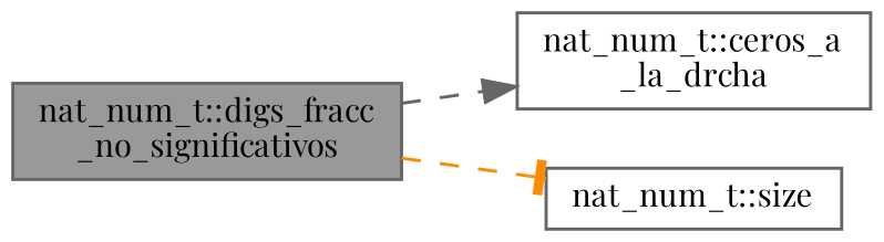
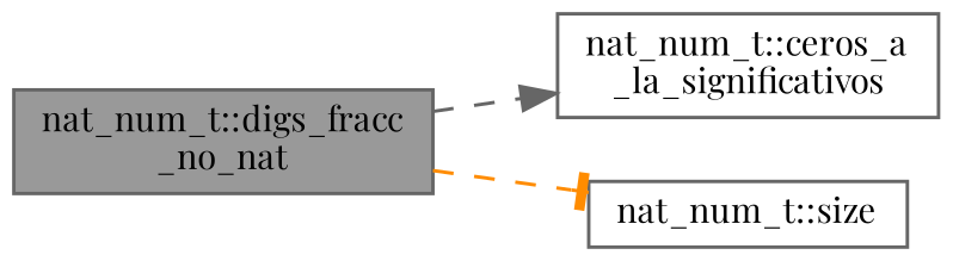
  digraph {
    fontname="Playfair Display"
    rankdir=LR
    node [color=grey40 fillcolor=white fontname="Playfair Display" fontsize=10 shape=box style=filled]
    edge [fontname="Playfair Display" fontsize=10 labelfontname=Helvetica labelfontsize=10 style=dashed]
-   n1 [color=gray40 fillcolor=grey60 fontcolor=black height=0.2 label="nat_num_t::digs_fracc\l_no_significativos" width=0.4]
-   n2 [height=0.2 label="nat_num_t::ceros_a\l_la_drcha" width=0.4]
+   n1 [color=gray40 fillcolor=grey60 fontcolor=black height=0.2 label="nat_num_t::digs_fracc\l_no_nat" width=0.4]
+   n2 [height=0.2 label="nat_num_t::ceros_a\l_la_significativos" width=0.4]
    n3 [height=0.2 label="nat_num_t::size" width=0.4]
    n1 -> n2 [arrowhead=normal color=gray40]
    n1 -> n3 [arrowhead=tee color=darkorange]
  }
